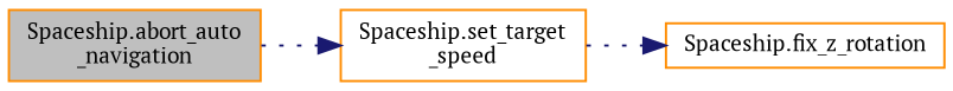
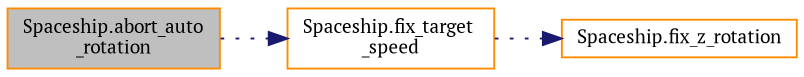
  digraph {
    fontname="PT Serif"
    rankdir=LR
    node [color=darkorange fillcolor=white fontname="PT Serif" fontsize=10 shape=record style=filled]
    edge [color=midnightblue fontname="PT Serif" fontsize=10 labelfontname=Helvetica labelfontsize=10 style=dotted]
-   n1 [fillcolor=grey75 fontcolor=black height=0.2 label="Spaceship.abort_auto\l_navigation" width=0.4]
-   n2 [height=0.2 label="Spaceship.set_target\l_speed" width=0.4]
+   n1 [fillcolor=grey75 fontcolor=black height=0.2 label="Spaceship.abort_auto\l_rotation" width=0.4]
+   n2 [height=0.2 label="Spaceship.fix_target\l_speed" width=0.4]
    n3 [height=0.2 label="Spaceship.fix_z_rotation" width=0.4]
    n1 -> n2
    n2 -> n3
  }
